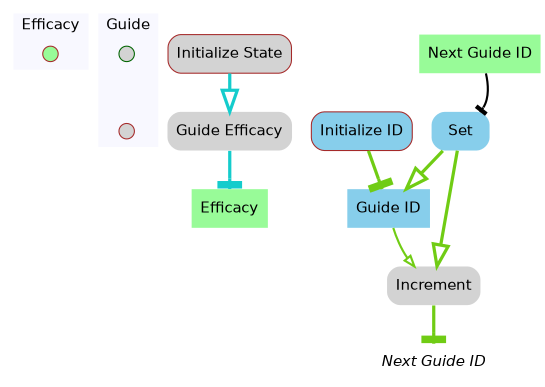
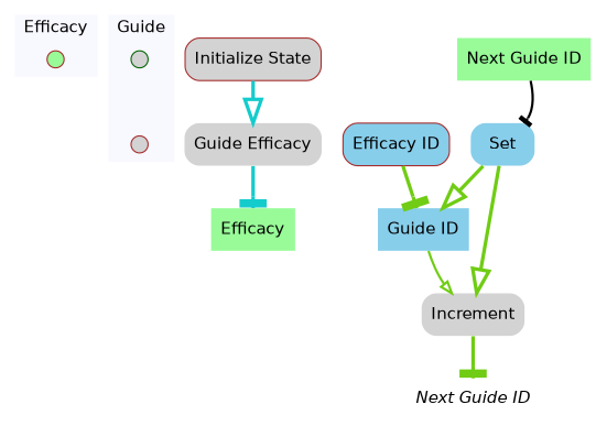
  digraph {
    concentrate=true
    node [color=brown fillcolor=lightgrey shape=none style=filled fontname=Helvetica]
    edge [style=solid arrowhead=onormal arrowsize=2.0 color="0.25, 0.9 , 0.8" penwidth=3.0]
    contextOverview [fillcolor=palegreen fixedsize=true fontcolor=white height=.2 shape=point width=.2 fontname=""]
    initializeStateOverview [color=darkgreen fixedsize=true fontcolor=white height=.2 shape=point width=.2]
    initializeIDOverview [fixedsize=true fontcolor=white height=.2 shape=point width=.2]
    n4 [color=darkorange fillcolor=palegreen fontsize=14 label=Efficacy]
    n5 [label="Initialize State" shape=box style="rounded,filled"]
    n6 [color=darkgreen label="Guide Efficacy" style="rounded,filled"]
    n7 [fillcolor=skyblue fontsize=14 label="Guide ID"]
    n8 [color=darkorange label=Increment style="rounded,filled"]
    n9 [color=none fillcolor=white fontsize=14 label=<<i>Next Guide ID</i>>]
-   n10 [fillcolor=skyblue label="Initialize ID" shape=box style="rounded,filled"]
+   n10 [fillcolor=skyblue label="Efficacy ID" shape=box style="rounded,filled"]
    n11 [color=darkgreen fillcolor=skyblue label=Set style="rounded,filled"]
    n12 [color=darkgreen fillcolor=palegreen label="Next Guide ID"]
    subgraph cluster_1 {
      color=white
      fillcolor=ghostwhite
      fontname=Helvetica
      label=Efficacy
      labeljust=l
      style=filled
      contextOverview
    }
    subgraph cluster_2 {
      color=white
      fillcolor=ghostwhite
      fontname=Helvetica
      label=Guide
      labeljust=l
      nodesep=0.1
      style=filled
      initializeStateOverview
      initializeIDOverview
    }
    initializeStateOverview -> initializeIDOverview [style=invis arrowhead="" arrowsize="" color="" penwidth=""]
    n5 -> n6 [color="0.5, 0.9 , 0.8"]
    n6 -> n4 [arrowhead=tee color="0.5, 0.9 , 0.8"]
    n7 -> n8 [headport=nw penwidth=2.0 arrowsize=""]
    n8 -> n9 [arrowhead=tee style=bold]
    n10 -> n7 [arrowhead=tee]
    n11 -> n7 [style=bold]
    n11 -> n8 [style=bold]
    n12 -> n11 [arrowhead=tee color=black headport=ne penwidth=2.0 arrowsize=""]
  }
